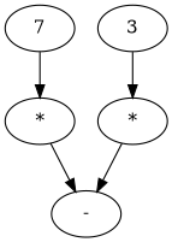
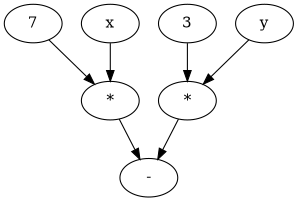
  digraph {
    n1 [label=7]
    n2 [label="*"]
    n3 [label="-"]
+   n4 [label=x]
    n5 [label=3]
    n6 [label="*"]
+   n7 [label=y]
    n1 -> n2
    n2 -> n3
+   n4 -> n2
    n5 -> n6
    n6 -> n3
+   n7 -> n6
  }
